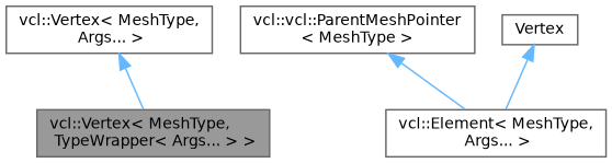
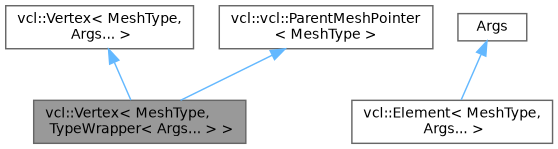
  digraph {
    node [color=gray40 fillcolor=white fontname=Helvetica fontsize=10 shape=box style=filled]
    edge [color=steelblue1 dir=back fontname=Helvetica fontsize=10 labelfontname=Helvetica labelfontsize=10 style=solid]
    n1 [fillcolor=grey60 fontcolor=black height=0.2 label="vcl::Vertex\< MeshType,\l TypeWrapper\< Args... \> \>" width=0.4]
    n2 [height=0.2 label="vcl::Vertex\< MeshType,\l Args... \>" width=0.4]
    n3 [height=0.2 label="vcl::Element\< MeshType,\l Args... \>" width=0.4]
    n4 [height=0.2 label="vcl::vcl::ParentMeshPointer\l\< MeshType \>" width=0.4]
-   n5 [height=0.2 label=Vertex width=0.4]
+   n5 [height=0.2 label=Args width=0.4]
    n2 -> n1
-   n4 -> n3
+   n4 -> n1
    n5 -> n3
  }
